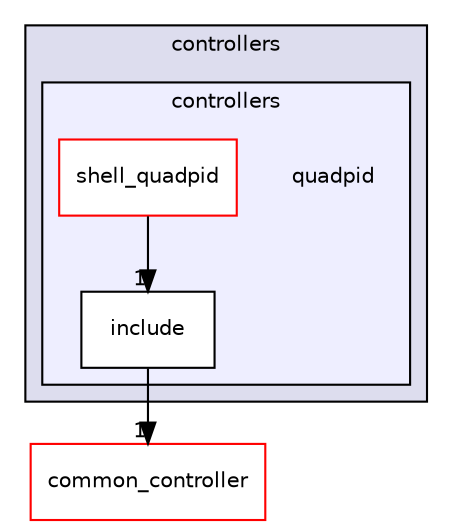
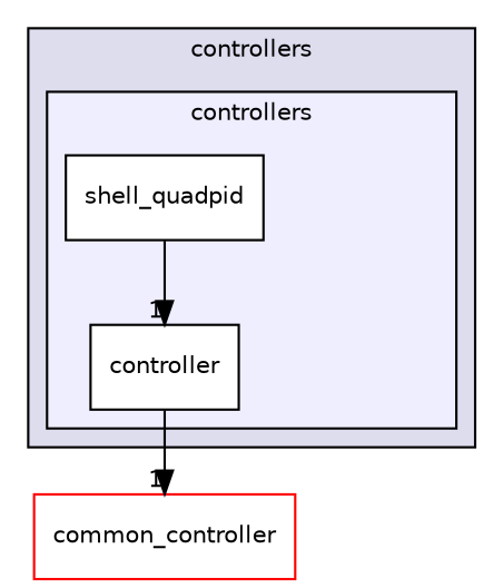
  digraph {
    compound=true
    fontname="DejaVu Sans"
    node [fontname="DejaVu Sans" fontsize=10 shape=box color=red]
    edge [headlabel=1 labeldistance=1.5 labelfontname=Helvetica labelfontsize=10 fontname="DejaVu Sans"]
-   n1 [label=quadpid shape=plaintext color=""]
-   n2 [color=black fillcolor=white label=include style=filled]
-   n3 [fillcolor=white label=shell_quadpid style=filled]
+   n2 [color=black fillcolor=white label=controller style=filled]
+   n3 [color=black fillcolor=white label=shell_quadpid style=filled]
    n4 [label=common_controller]
    subgraph cluster_1 {
      bgcolor="#ddddee"
      fontsize=10
      label=controllers
      pencolor=black
      subgraph cluster_2 {
        bgcolor="#eeeeff"
        fontsize=10
        pencolor=black
-       n1
        n2
        n3
      }
    }
    n2 -> n4
    n3 -> n2
  }
